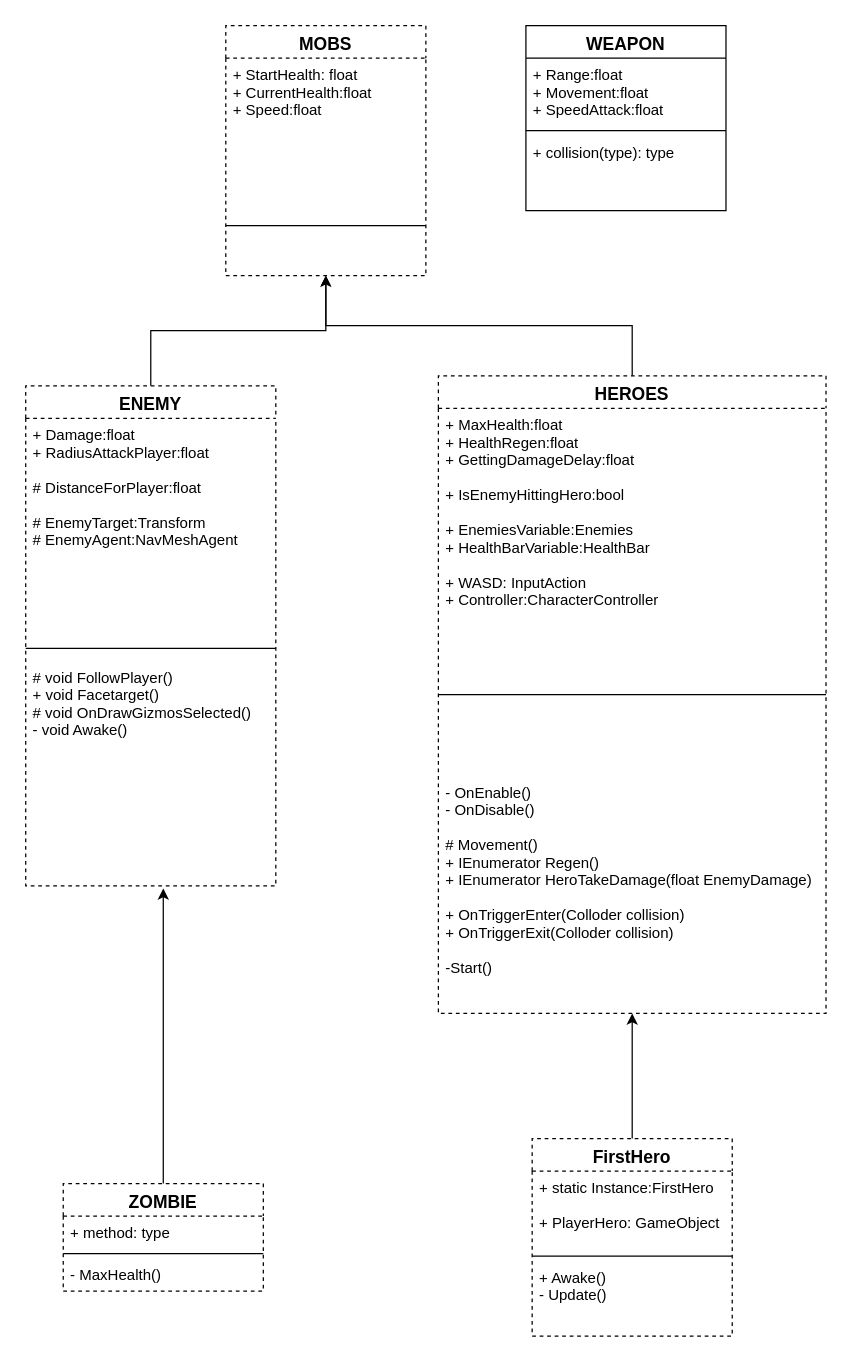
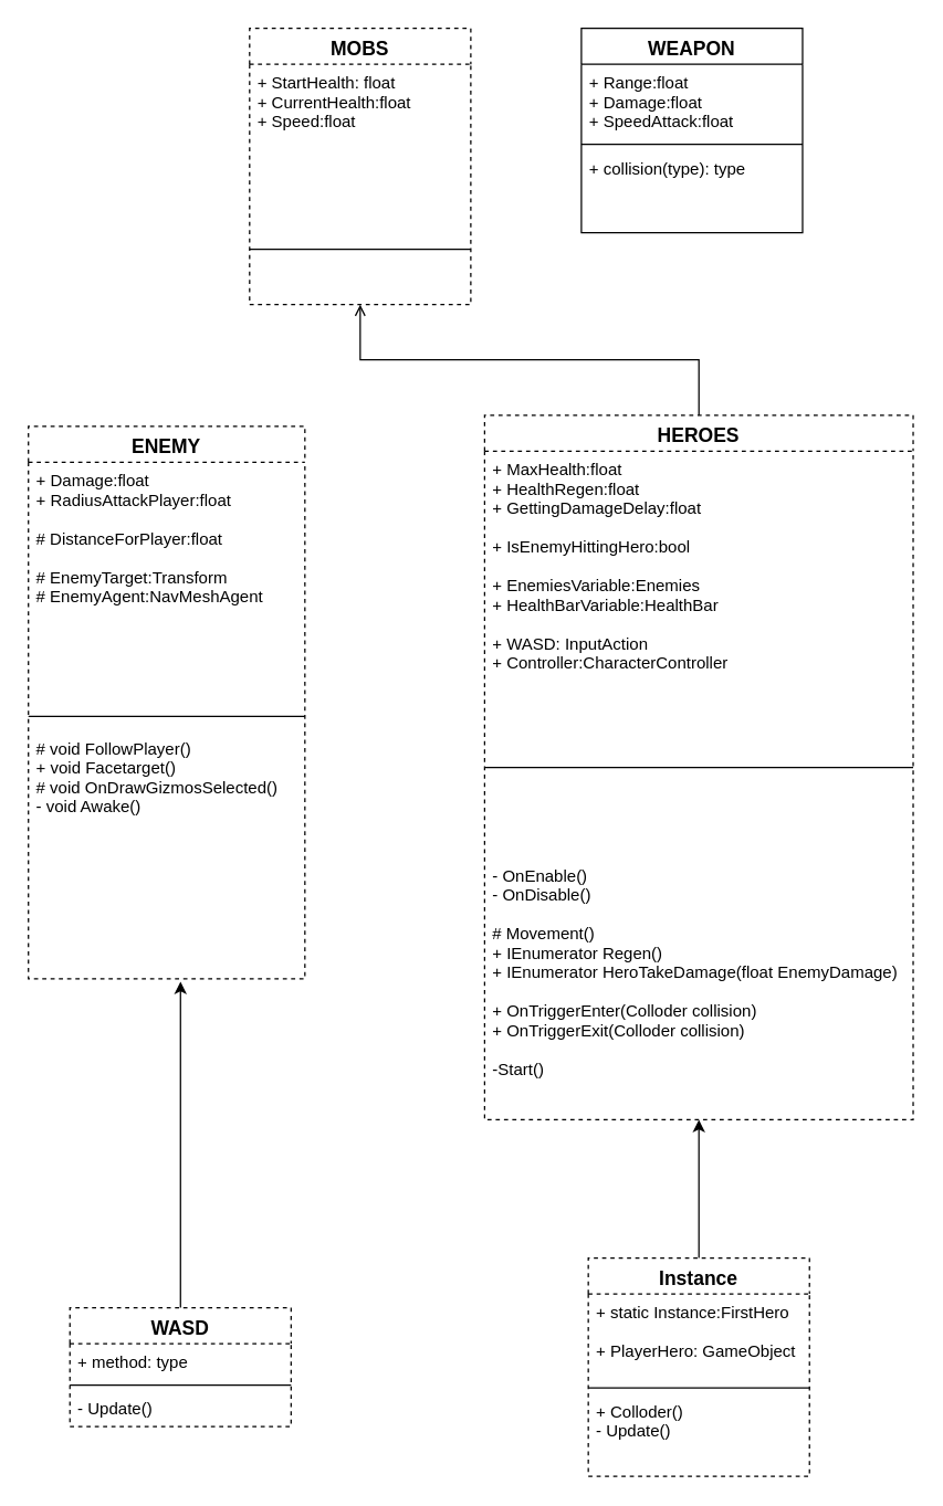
  <mxCell id="0" />
  <mxCell id="1" parent="0" />
  <mxCell id="2" value="MOBS" style="swimlane;fontStyle=1;align=center;verticalAlign=top;childLayout=stackLayout;horizontal=1;startSize=26;horizontalStack=0;resizeParent=1;resizeParentMax=0;resizeLast=0;collapsible=1;marginBottom=0;dashed=1;fontColor=#000000;strokeColor=#000000;strokeWidth=1;fillColor=none;fontSize=14;" parent="1" vertex="1"><mxGeometry x="180" y="20" width="160" height="200" as="geometry" /></mxCell>
  <mxCell id="3" value="+ StartHealth: float&#10;+ CurrentHealth:float&#10;+ Speed:float" style="text;strokeColor=none;fillColor=none;align=left;verticalAlign=top;spacingLeft=4;spacingRight=4;overflow=hidden;rotatable=0;points=[[0,0.5],[1,0.5]];portConstraint=eastwest;" parent="2" vertex="1"><mxGeometry y="26" width="160" height="94" as="geometry" /></mxCell>
  <mxCell id="4" value="" style="line;strokeWidth=1;fillColor=none;align=left;verticalAlign=middle;spacingTop=-1;spacingLeft=3;spacingRight=3;rotatable=0;labelPosition=right;points=[];portConstraint=eastwest;" parent="2" vertex="1"><mxGeometry y="120" width="160" height="80" as="geometry" /></mxCell>
- <mxCell id="5" style="edgeStyle=orthogonalEdgeStyle;rounded=0;orthogonalLoop=1;jettySize=auto;html=1;entryX=0.5;entryY=1;entryDx=0;entryDy=0;fontSize=14;fontColor=#000000;" parent="1" source="6" target="2" edge="1"><mxGeometry relative="1" as="geometry" /></mxCell>
  <mxCell id="6" value="ENEMY" style="swimlane;fontStyle=1;align=center;verticalAlign=top;childLayout=stackLayout;horizontal=1;startSize=26;horizontalStack=0;resizeParent=1;resizeParentMax=0;resizeLast=0;collapsible=1;marginBottom=0;dashed=1;fontSize=14;fontColor=#000000;strokeColor=#000000;strokeWidth=1;fillColor=none;" parent="1" vertex="1"><mxGeometry x="20" y="308" width="200" height="400" as="geometry" /></mxCell>
  <mxCell id="7" value="+ Damage:float&#10;+ RadiusAttackPlayer:float&#10;&#10;# DistanceForPlayer:float&#10;&#10;# EnemyTarget:Transform&#10;# EnemyAgent:NavMeshAgent" style="text;strokeColor=none;fillColor=none;align=left;verticalAlign=top;spacingLeft=4;spacingRight=4;overflow=hidden;rotatable=0;points=[[0,0.5],[1,0.5]];portConstraint=eastwest;" parent="6" vertex="1"><mxGeometry y="26" width="200" height="174" as="geometry" /></mxCell>
  <mxCell id="8" value="" style="line;strokeWidth=1;fillColor=none;align=left;verticalAlign=middle;spacingTop=-1;spacingLeft=3;spacingRight=3;rotatable=0;labelPosition=right;points=[];portConstraint=eastwest;" parent="6" vertex="1"><mxGeometry y="200" width="200" height="20" as="geometry" /></mxCell>
  <mxCell id="9" value="# void FollowPlayer()&#10;+ void Facetarget()&#10;# void OnDrawGizmosSelected()&#10;- void Awake()" style="text;strokeColor=none;fillColor=none;align=left;verticalAlign=top;spacingLeft=4;spacingRight=4;overflow=hidden;rotatable=0;points=[[0,0.5],[1,0.5]];portConstraint=eastwest;" parent="6" vertex="1"><mxGeometry y="220" width="200" height="180" as="geometry" /></mxCell>
  <mxCell id="10" style="edgeStyle=orthogonalEdgeStyle;rounded=0;orthogonalLoop=1;jettySize=auto;html=1;exitX=0.5;exitY=0;exitDx=0;exitDy=0;entryX=0.5;entryY=1;entryDx=0;entryDy=0;fontSize=14;fontColor=#000000;endArrow=open;" parent="1" source="11" target="2" edge="1"><mxGeometry relative="1" as="geometry" /></mxCell>
  <mxCell id="11" value="HEROES" style="swimlane;fontStyle=1;align=center;verticalAlign=top;childLayout=stackLayout;horizontal=1;startSize=26;horizontalStack=0;resizeParent=1;resizeParentMax=0;resizeLast=0;collapsible=1;marginBottom=0;dashed=1;fontSize=14;fontColor=#000000;strokeColor=#000000;strokeWidth=1;fillColor=none;" parent="1" vertex="1"><mxGeometry x="350" y="300" width="310" height="510" as="geometry" /></mxCell>
  <mxCell id="12" value="+ MaxHealth:float&#10;+ HealthRegen:float&#10;+ GettingDamageDelay:float&#10;&#10;+ IsEnemyHittingHero:bool&#10;&#10;+ EnemiesVariable:Enemies&#10;+ HealthBarVariable:HealthBar&#10;&#10;+ WASD: InputAction&#10;+ Controller:CharacterController" style="text;strokeColor=none;fillColor=none;align=left;verticalAlign=top;spacingLeft=4;spacingRight=4;overflow=hidden;rotatable=0;points=[[0,0.5],[1,0.5]];portConstraint=eastwest;" parent="11" vertex="1"><mxGeometry y="26" width="310" height="164" as="geometry" /></mxCell>
  <mxCell id="13" value="" style="line;strokeWidth=1;fillColor=none;align=left;verticalAlign=middle;spacingTop=-1;spacingLeft=3;spacingRight=3;rotatable=0;labelPosition=right;points=[];portConstraint=eastwest;" parent="11" vertex="1"><mxGeometry y="190" width="310" height="130" as="geometry" /></mxCell>
  <mxCell id="14" value="- OnEnable()&#10;- OnDisable()&#10;&#10;# Movement()&#10;+ IEnumerator Regen()&#10;+ IEnumerator HeroTakeDamage(float EnemyDamage)&#10;&#10;+ OnTriggerEnter(Colloder collision)&#10;+ OnTriggerExit(Colloder collision)&#10;&#10;-Start()" style="text;strokeColor=none;fillColor=none;align=left;verticalAlign=top;spacingLeft=4;spacingRight=4;overflow=hidden;rotatable=0;points=[[0,0.5],[1,0.5]];portConstraint=eastwest;" parent="11" vertex="1"><mxGeometry y="320" width="310" height="190" as="geometry" /></mxCell>
  <mxCell id="15" style="edgeStyle=orthogonalEdgeStyle;rounded=0;orthogonalLoop=1;jettySize=auto;html=1;" edge="1" parent="1" source="16"><mxGeometry relative="1" as="geometry"><mxPoint x="130" y="710" as="targetPoint" /></mxGeometry></mxCell>
- <mxCell id="16" value="ZOMBIE" style="swimlane;fontStyle=1;align=center;verticalAlign=top;childLayout=stackLayout;horizontal=1;startSize=26;horizontalStack=0;resizeParent=1;resizeParentMax=0;resizeLast=0;collapsible=1;marginBottom=0;dashed=1;fontSize=14;fontColor=#000000;strokeColor=#000000;strokeWidth=1;fillColor=none;" parent="1" vertex="1"><mxGeometry x="50" y="946" width="160" height="86" as="geometry" /></mxCell>
+ <mxCell id="16" value="WASD" style="swimlane;fontStyle=1;align=center;verticalAlign=top;childLayout=stackLayout;horizontal=1;startSize=26;horizontalStack=0;resizeParent=1;resizeParentMax=0;resizeLast=0;collapsible=1;marginBottom=0;dashed=1;fontSize=14;fontColor=#000000;strokeColor=#000000;strokeWidth=1;fillColor=none;" parent="1" vertex="1"><mxGeometry x="50" y="946" width="160" height="86" as="geometry" /></mxCell>
  <mxCell id="17" value="+ method: type" style="text;strokeColor=none;fillColor=none;align=left;verticalAlign=top;spacingLeft=4;spacingRight=4;overflow=hidden;rotatable=0;points=[[0,0.5],[1,0.5]];portConstraint=eastwest;" parent="16" vertex="1"><mxGeometry y="26" width="160" height="26" as="geometry" /></mxCell>
  <mxCell id="18" value="" style="line;strokeWidth=1;fillColor=none;align=left;verticalAlign=middle;spacingTop=-1;spacingLeft=3;spacingRight=3;rotatable=0;labelPosition=right;points=[];portConstraint=eastwest;" parent="16" vertex="1"><mxGeometry y="52" width="160" height="8" as="geometry" /></mxCell>
- <mxCell id="19" value="- MaxHealth()" style="text;strokeColor=none;fillColor=none;align=left;verticalAlign=top;spacingLeft=4;spacingRight=4;overflow=hidden;rotatable=0;points=[[0,0.5],[1,0.5]];portConstraint=eastwest;" parent="16" vertex="1"><mxGeometry y="60" width="160" height="26" as="geometry" /></mxCell>
+ <mxCell id="19" value="- Update()" style="text;strokeColor=none;fillColor=none;align=left;verticalAlign=top;spacingLeft=4;spacingRight=4;overflow=hidden;rotatable=0;points=[[0,0.5],[1,0.5]];portConstraint=eastwest;" parent="16" vertex="1"><mxGeometry y="60" width="160" height="26" as="geometry" /></mxCell>
  <mxCell id="20" style="edgeStyle=orthogonalEdgeStyle;rounded=0;orthogonalLoop=1;jettySize=auto;html=1;entryX=0.5;entryY=1;entryDx=0;entryDy=0;entryPerimeter=0;fontSize=14;fontColor=#000000;endArrow=classic;endFill=1;" parent="1" source="21" target="14" edge="1"><mxGeometry relative="1" as="geometry" /></mxCell>
- <mxCell id="21" value="FirstHero" style="swimlane;fontStyle=1;align=center;verticalAlign=top;childLayout=stackLayout;horizontal=1;startSize=26;horizontalStack=0;resizeParent=1;resizeParentMax=0;resizeLast=0;collapsible=1;marginBottom=0;dashed=1;fontSize=14;fontColor=#000000;strokeColor=#000000;strokeWidth=1;fillColor=none;" parent="1" vertex="1"><mxGeometry x="425" y="910" width="160" height="158" as="geometry" /></mxCell>
+ <mxCell id="21" value="Instance" style="swimlane;fontStyle=1;align=center;verticalAlign=top;childLayout=stackLayout;horizontal=1;startSize=26;horizontalStack=0;resizeParent=1;resizeParentMax=0;resizeLast=0;collapsible=1;marginBottom=0;dashed=1;fontSize=14;fontColor=#000000;strokeColor=#000000;strokeWidth=1;fillColor=none;" parent="1" vertex="1"><mxGeometry x="425" y="910" width="160" height="158" as="geometry" /></mxCell>
  <mxCell id="22" value="+ static Instance:FirstHero&#10;&#10;+ PlayerHero: GameObject&#10;" style="text;strokeColor=none;fillColor=none;align=left;verticalAlign=top;spacingLeft=4;spacingRight=4;overflow=hidden;rotatable=0;points=[[0,0.5],[1,0.5]];portConstraint=eastwest;" parent="21" vertex="1"><mxGeometry y="26" width="160" height="64" as="geometry" /></mxCell>
  <mxCell id="23" value="" style="line;strokeWidth=1;fillColor=none;align=left;verticalAlign=middle;spacingTop=-1;spacingLeft=3;spacingRight=3;rotatable=0;labelPosition=right;points=[];portConstraint=eastwest;" parent="21" vertex="1"><mxGeometry y="90" width="160" height="8" as="geometry" /></mxCell>
- <mxCell id="24" value="+ Awake()&#10;- Update()" style="text;strokeColor=none;fillColor=none;align=left;verticalAlign=top;spacingLeft=4;spacingRight=4;overflow=hidden;rotatable=0;points=[[0,0.5],[1,0.5]];portConstraint=eastwest;" parent="21" vertex="1"><mxGeometry y="98" width="160" height="60" as="geometry" /></mxCell>
+ <mxCell id="24" value="+ Colloder()&#10;- Update()" style="text;strokeColor=none;fillColor=none;align=left;verticalAlign=top;spacingLeft=4;spacingRight=4;overflow=hidden;rotatable=0;points=[[0,0.5],[1,0.5]];portConstraint=eastwest;" parent="21" vertex="1"><mxGeometry y="98" width="160" height="60" as="geometry" /></mxCell>
  <mxCell id="25" value="WEAPON&#10;" style="swimlane;fontStyle=1;align=center;verticalAlign=top;childLayout=stackLayout;horizontal=1;startSize=26;horizontalStack=0;resizeParent=1;resizeParentMax=0;resizeLast=0;collapsible=1;marginBottom=0;fontSize=14;" parent="1" vertex="1"><mxGeometry x="420" y="20" width="160" height="148" as="geometry" /></mxCell>
- <mxCell id="26" value="+ Range:float&#10;+ Movement:float&#10;+ SpeedAttack:float&#10;" style="text;strokeColor=none;fillColor=none;align=left;verticalAlign=top;spacingLeft=4;spacingRight=4;overflow=hidden;rotatable=0;points=[[0,0.5],[1,0.5]];portConstraint=eastwest;" parent="25" vertex="1"><mxGeometry y="26" width="160" height="54" as="geometry" /></mxCell>
+ <mxCell id="26" value="+ Range:float&#10;+ Damage:float&#10;+ SpeedAttack:float&#10;" style="text;strokeColor=none;fillColor=none;align=left;verticalAlign=top;spacingLeft=4;spacingRight=4;overflow=hidden;rotatable=0;points=[[0,0.5],[1,0.5]];portConstraint=eastwest;" parent="25" vertex="1"><mxGeometry y="26" width="160" height="54" as="geometry" /></mxCell>
  <mxCell id="27" value="" style="line;strokeWidth=1;fillColor=none;align=left;verticalAlign=middle;spacingTop=-1;spacingLeft=3;spacingRight=3;rotatable=0;labelPosition=right;points=[];portConstraint=eastwest;" parent="25" vertex="1"><mxGeometry y="80" width="160" height="8" as="geometry" /></mxCell>
  <mxCell id="28" value="+ collision(type): type" style="text;strokeColor=none;fillColor=none;align=left;verticalAlign=top;spacingLeft=4;spacingRight=4;overflow=hidden;rotatable=0;points=[[0,0.5],[1,0.5]];portConstraint=eastwest;" parent="25" vertex="1"><mxGeometry y="88" width="160" height="60" as="geometry" /></mxCell>
